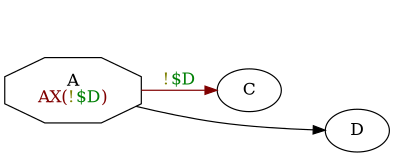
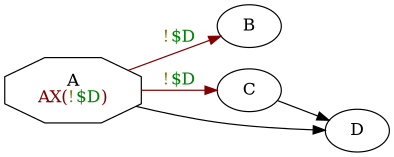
  digraph {
    rankdir=LR
    n1 [label=<A<BR/><FONT COLOR="0.0 1 0.5">AX(<FONT COLOR="0.17 1 0.5">!<FONT COLOR="0.34 1 0.5">$D</FONT></FONT>)</FONT>> shape=octagon]
+   n2 [label=<B>]
    n3 [label=<C>]
    n4 [label=<D>]
+   n1 -> n2 [color="0.0 1 0.5" label=<<FONT COLOR="0.17 1 0.5">!<FONT COLOR="0.34 1 0.5">$D</FONT></FONT>>]
    n1 -> n3 [color="0.0 1 0.5" label=<<FONT COLOR="0.17 1 0.5">!<FONT COLOR="0.34 1 0.5">$D</FONT></FONT>>]
    n1 -> n4
+   n3 -> n4
  }
